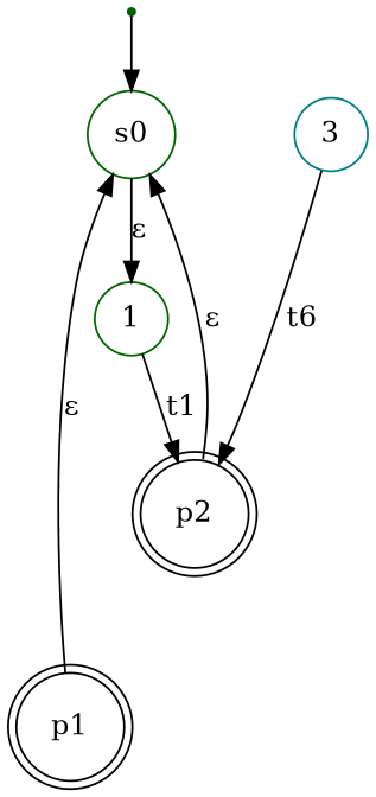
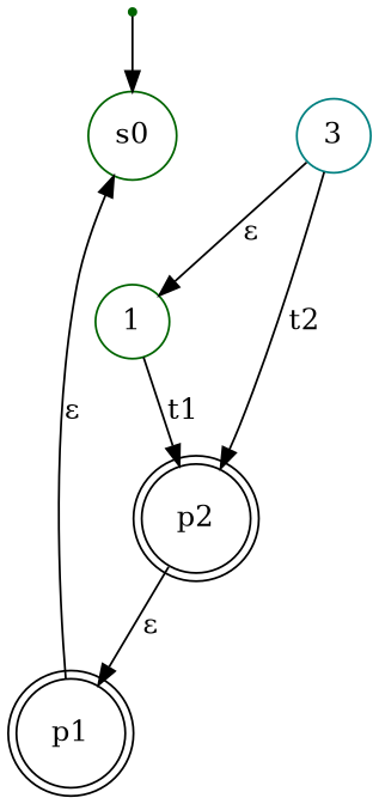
  digraph {
    node [color=darkgreen shape=circle]
    n1 [label=s0]
    1
    n3 [color=black label=p2 shape=doublecircle]
    3 [color=teal]
    n5 [color=black label=p1 shape=doublecircle]
    start [fontcolor=white shape=point]
-   n1 -> 1 [label="&epsilon;"]
+   3 -> 1 [label="&epsilon;"]
    1 -> n3 [label=t1]
-   n3 -> n1 [label="&epsilon;"]
-   3 -> n3 [label=t6]
+   n3 -> n5 [label="&epsilon;"]
+   3 -> n3 [label=t2]
    n5 -> n1 [label="&epsilon;"]
    start -> n1
  }
